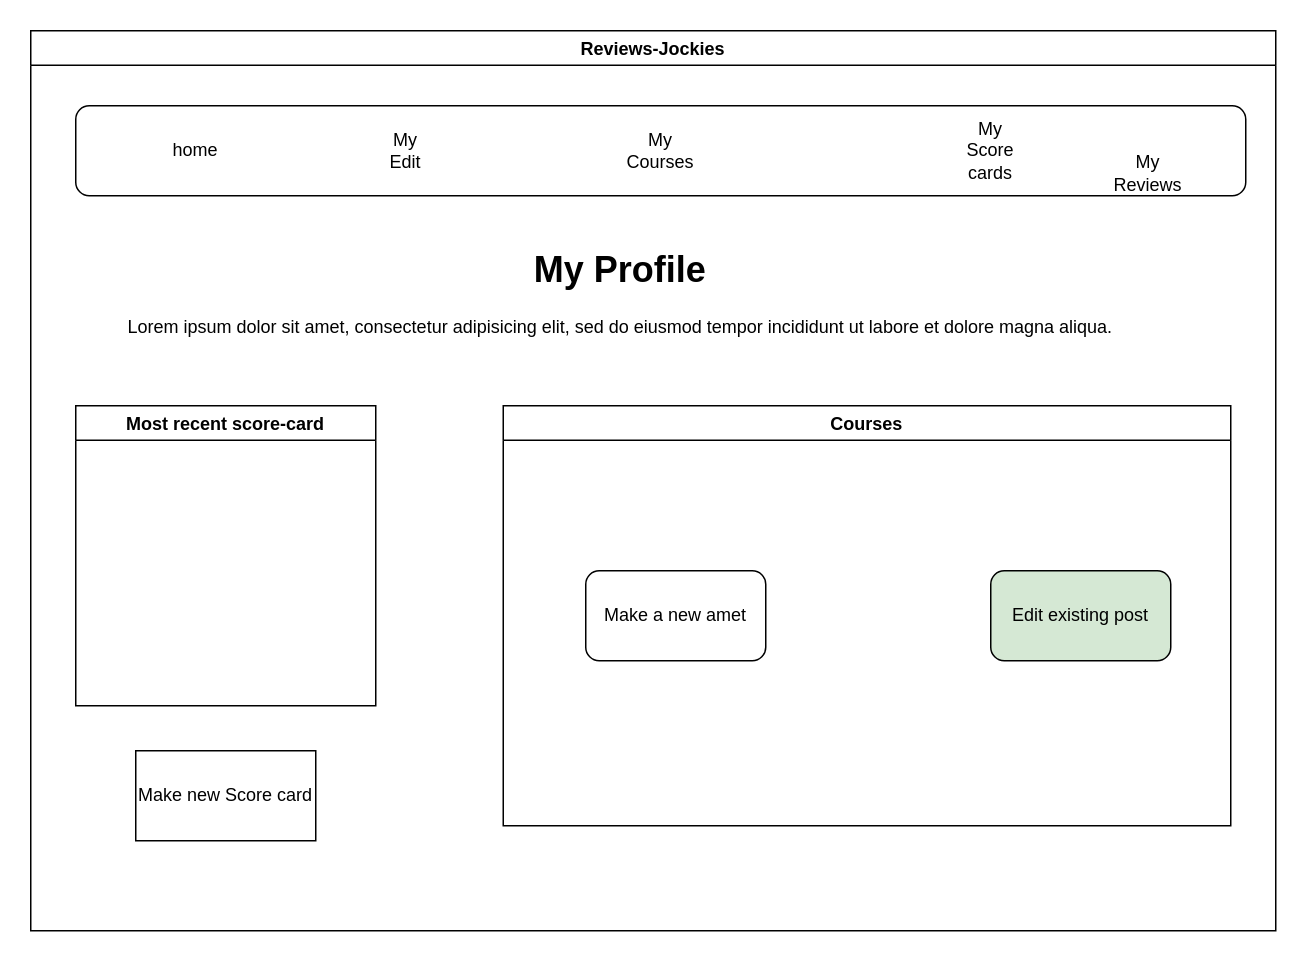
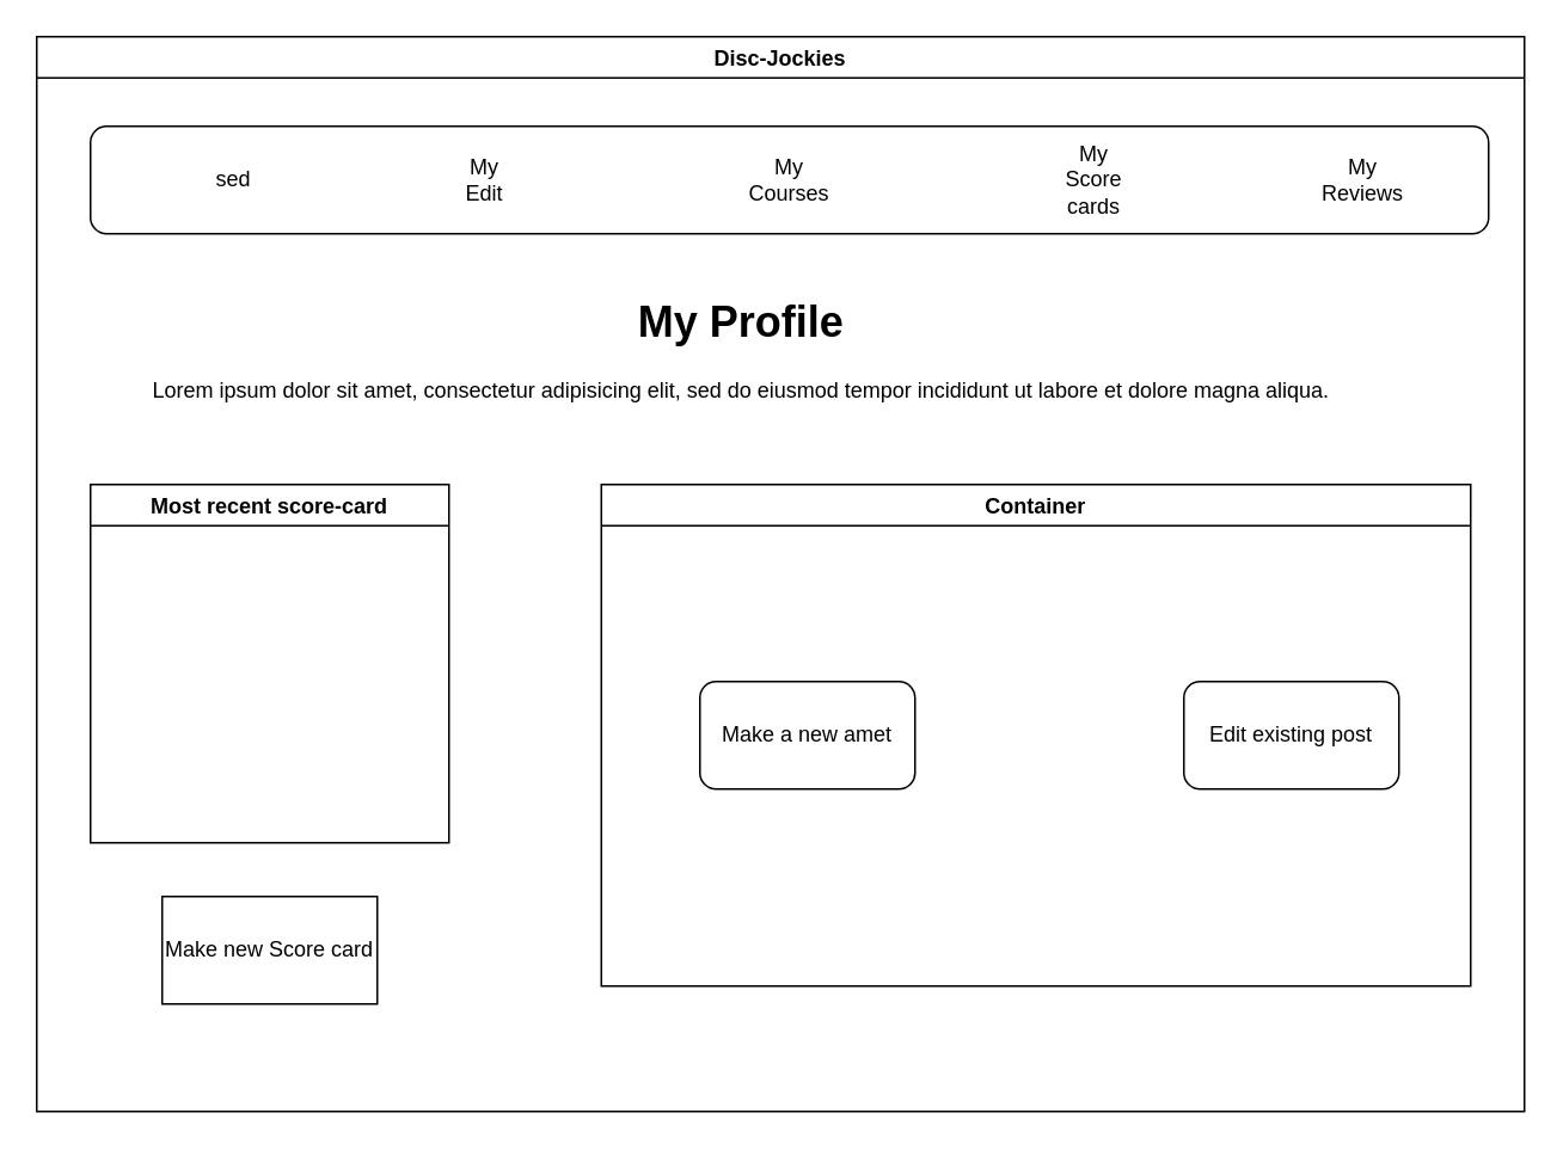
  <mxCell id="0" />
  <mxCell id="1" parent="0" />
- <mxCell id="2" value="Reviews-Jockies" style="swimlane;" vertex="1" parent="1"><mxGeometry x="20" y="20" width="830" height="600" as="geometry" /></mxCell>
+ <mxCell id="2" value="Disc-Jockies" style="swimlane;" vertex="1" parent="1"><mxGeometry x="20" y="20" width="830" height="600" as="geometry" /></mxCell>
  <mxCell id="3" value="" style="rounded=1;whiteSpace=wrap;html=1;" vertex="1" parent="2"><mxGeometry x="30" y="50" width="780" height="60" as="geometry" /></mxCell>
- <mxCell id="4" value="home" style="text;html=1;strokeColor=none;fillColor=none;align=center;verticalAlign=middle;whiteSpace=wrap;rounded=0;" vertex="1" parent="2"><mxGeometry x="90" y="70" width="40" height="20" as="geometry" /></mxCell>
+ <mxCell id="4" value="sed" style="text;html=1;strokeColor=none;fillColor=none;align=center;verticalAlign=middle;whiteSpace=wrap;rounded=0;" vertex="1" parent="2"><mxGeometry x="90" y="70" width="40" height="20" as="geometry" /></mxCell>
  <mxCell id="5" value="My Edit" style="text;html=1;strokeColor=none;fillColor=none;align=center;verticalAlign=middle;whiteSpace=wrap;rounded=0;" vertex="1" parent="2"><mxGeometry x="230" y="70" width="40" height="20" as="geometry" /></mxCell>
- <mxCell id="6" value="My Reviews" style="text;html=1;strokeColor=none;fillColor=none;align=center;verticalAlign=middle;whiteSpace=wrap;rounded=0;" vertex="1" parent="2"><mxGeometry x="725" y="85" width="40" height="20" as="geometry" /></mxCell>
+ <mxCell id="6" value="My Reviews" style="text;html=1;strokeColor=none;fillColor=none;align=center;verticalAlign=middle;whiteSpace=wrap;rounded=0;" vertex="1" parent="2"><mxGeometry x="720" y="70" width="40" height="20" as="geometry" /></mxCell>
  <mxCell id="7" value="&lt;h1 style=&quot;text-align: center&quot;&gt;My Profile&lt;/h1&gt;&lt;p&gt;Lorem ipsum dolor sit amet, consectetur adipisicing elit, sed do eiusmod tempor incididunt ut labore et dolore magna aliqua.&lt;/p&gt;" style="text;html=1;strokeColor=none;fillColor=none;spacing=5;spacingTop=-20;whiteSpace=wrap;overflow=hidden;rounded=0;" vertex="1" parent="2"><mxGeometry x="60" y="140" width="720" height="100" as="geometry" /></mxCell>
  <mxCell id="8" value="My Courses" style="text;html=1;strokeColor=none;fillColor=none;align=center;verticalAlign=middle;whiteSpace=wrap;rounded=0;" vertex="1" parent="2"><mxGeometry x="400" y="70" width="40" height="20" as="geometry" /></mxCell>
  <mxCell id="9" value="Make new Score card" style="whiteSpace=wrap;html=1;rounded=0;" vertex="1" parent="2"><mxGeometry x="70" y="480" width="120" height="60" as="geometry" /></mxCell>
- <mxCell id="10" value="My Score cards" style="text;html=1;strokeColor=none;fillColor=none;align=center;verticalAlign=middle;whiteSpace=wrap;rounded=0;" vertex="1" parent="2"><mxGeometry x="620" y="70" width="40" height="20" as="geometry" /></mxCell>
+ <mxCell id="10" value="My Score cards" style="text;html=1;strokeColor=none;fillColor=none;align=center;verticalAlign=middle;whiteSpace=wrap;rounded=0;" vertex="1" parent="2"><mxGeometry x="570" y="70" width="40" height="20" as="geometry" /></mxCell>
  <mxCell id="11" value="Make a new amet" style="rounded=1;whiteSpace=wrap;html=1;" vertex="1" parent="2"><mxGeometry x="370" y="360" width="120" height="60" as="geometry" /></mxCell>
- <mxCell id="12" value="Edit existing post" style="rounded=1;whiteSpace=wrap;html=1;fillColor=#d5e8d4;" vertex="1" parent="2"><mxGeometry x="640" y="360" width="120" height="60" as="geometry" /></mxCell>
+ <mxCell id="12" value="Edit existing post" style="rounded=1;whiteSpace=wrap;html=1;" vertex="1" parent="2"><mxGeometry x="640" y="360" width="120" height="60" as="geometry" /></mxCell>
  <mxCell id="13" value="Most recent score-card" style="swimlane;" vertex="1" parent="1"><mxGeometry x="50" y="270" width="200" height="200" as="geometry" /></mxCell>
- <mxCell id="14" value="Courses" style="swimlane;" vertex="1" parent="1"><mxGeometry x="335" y="270" width="485" height="280" as="geometry" /></mxCell>
+ <mxCell id="14" value="Container" style="swimlane;" vertex="1" parent="1"><mxGeometry x="335" y="270" width="485" height="280" as="geometry" /></mxCell>
